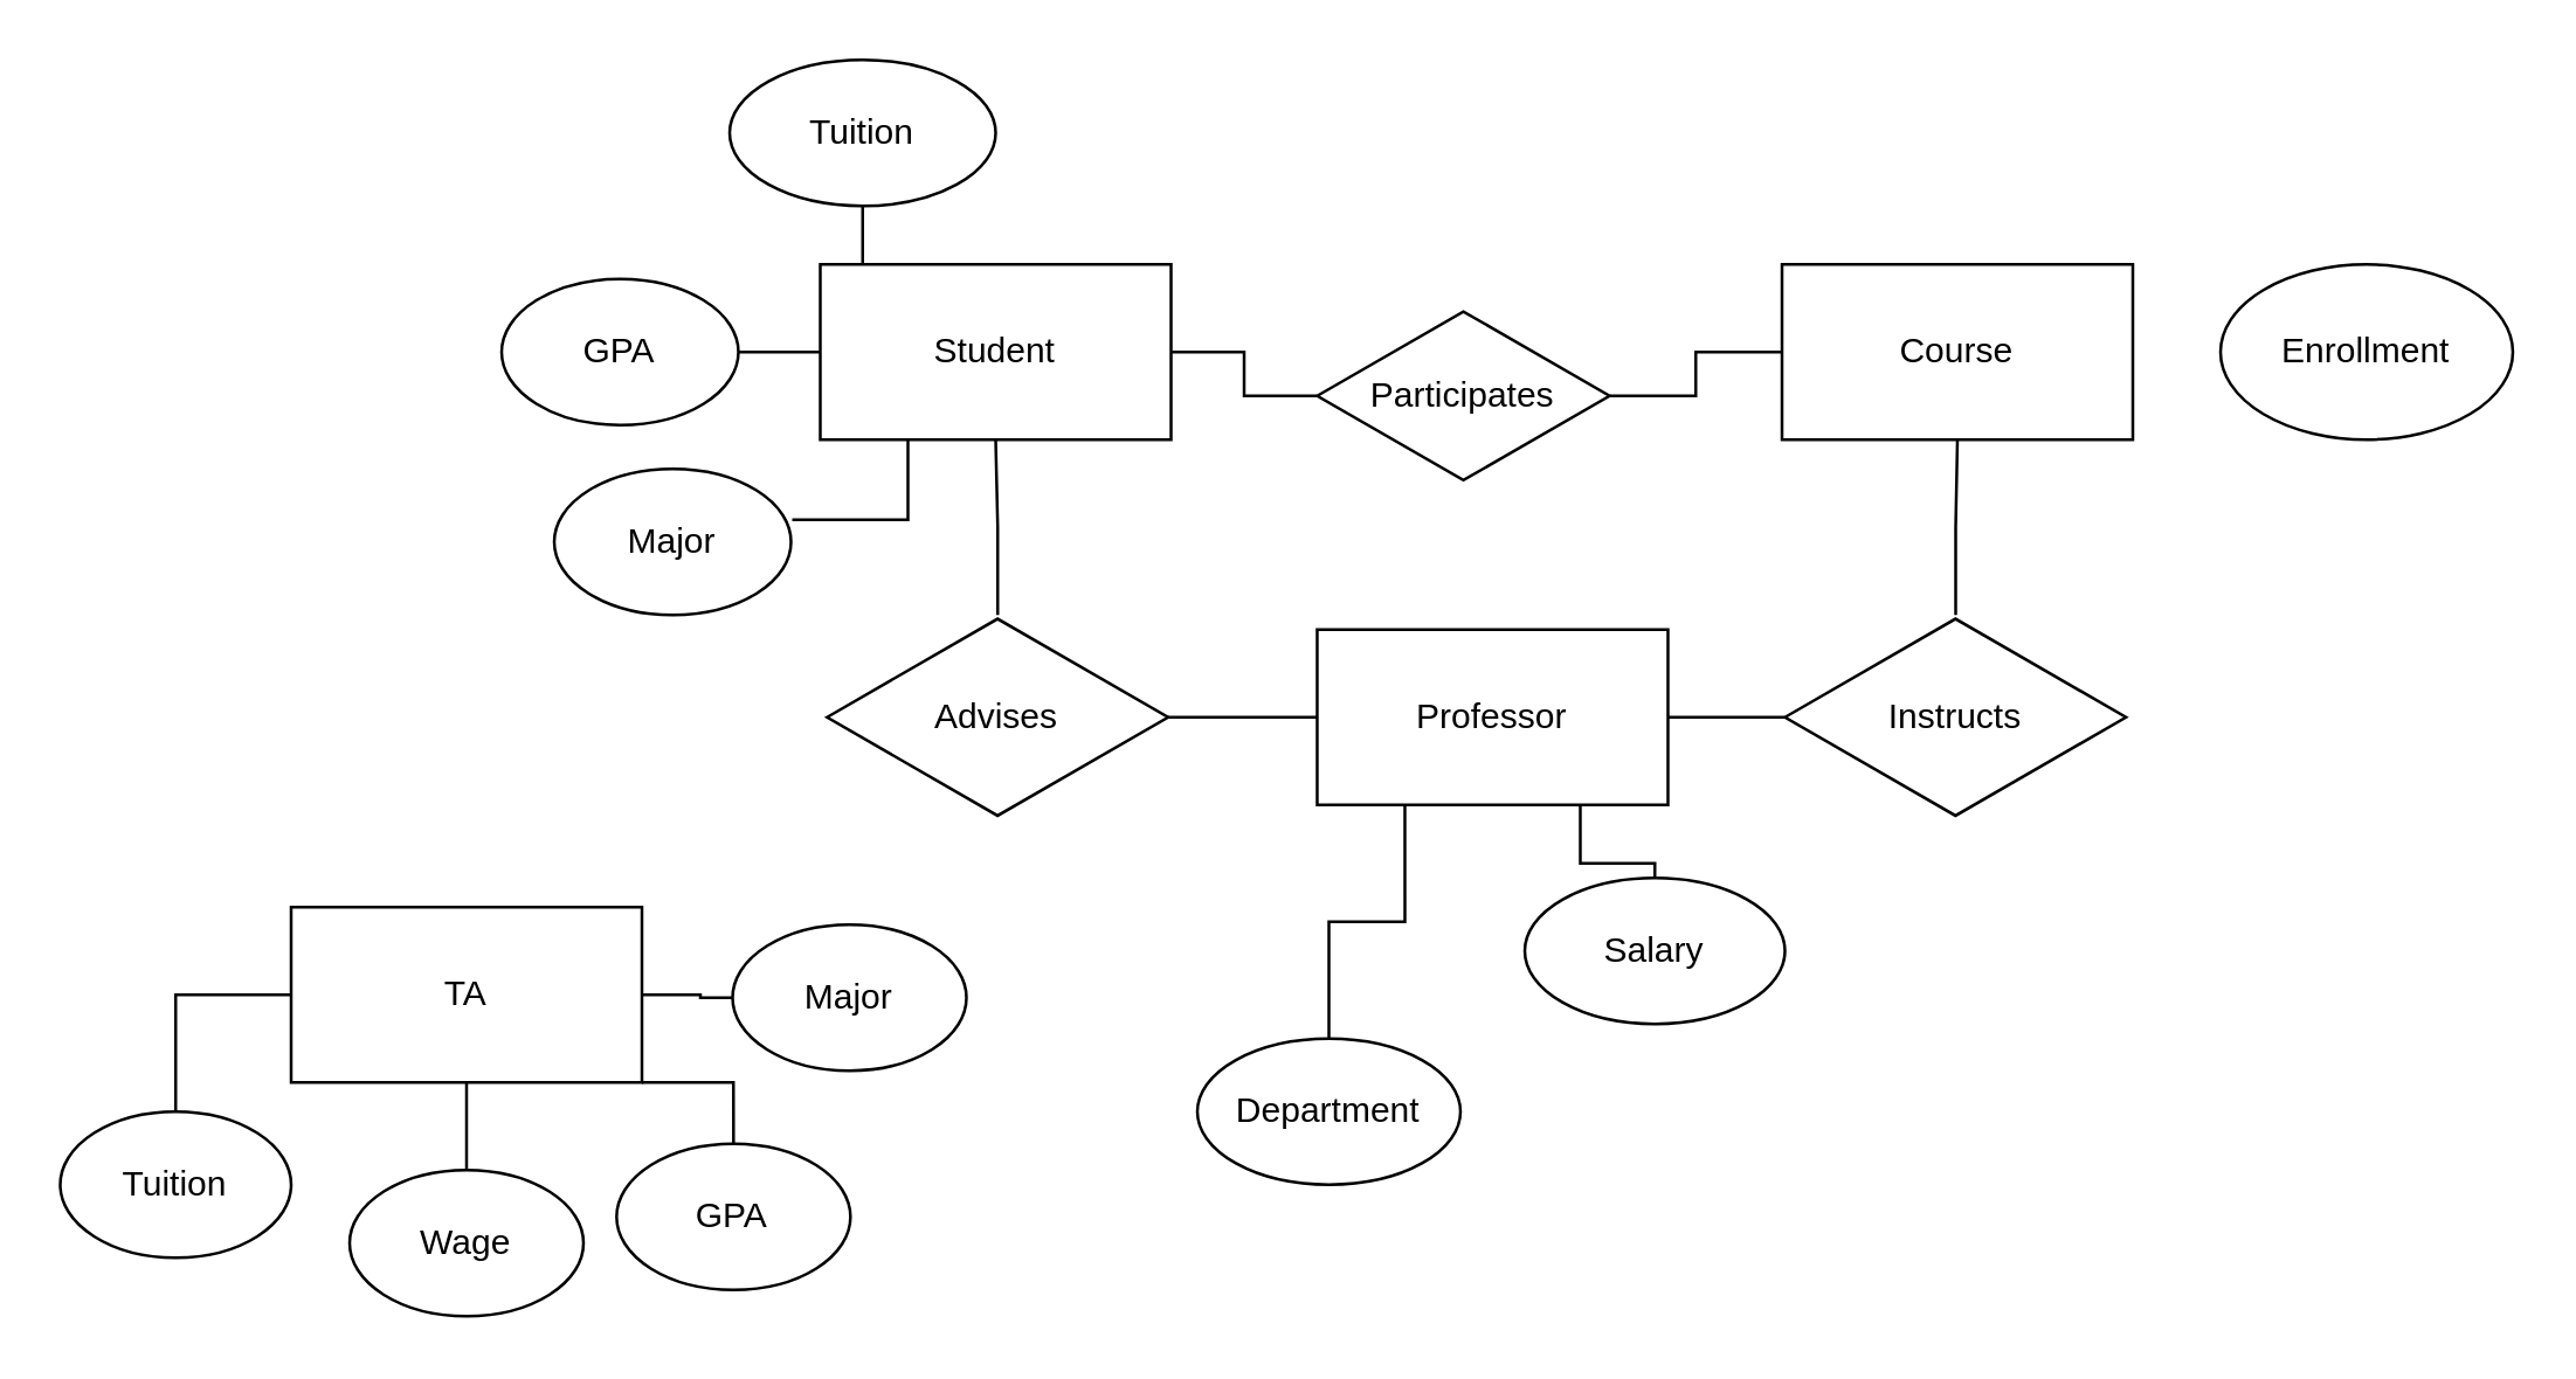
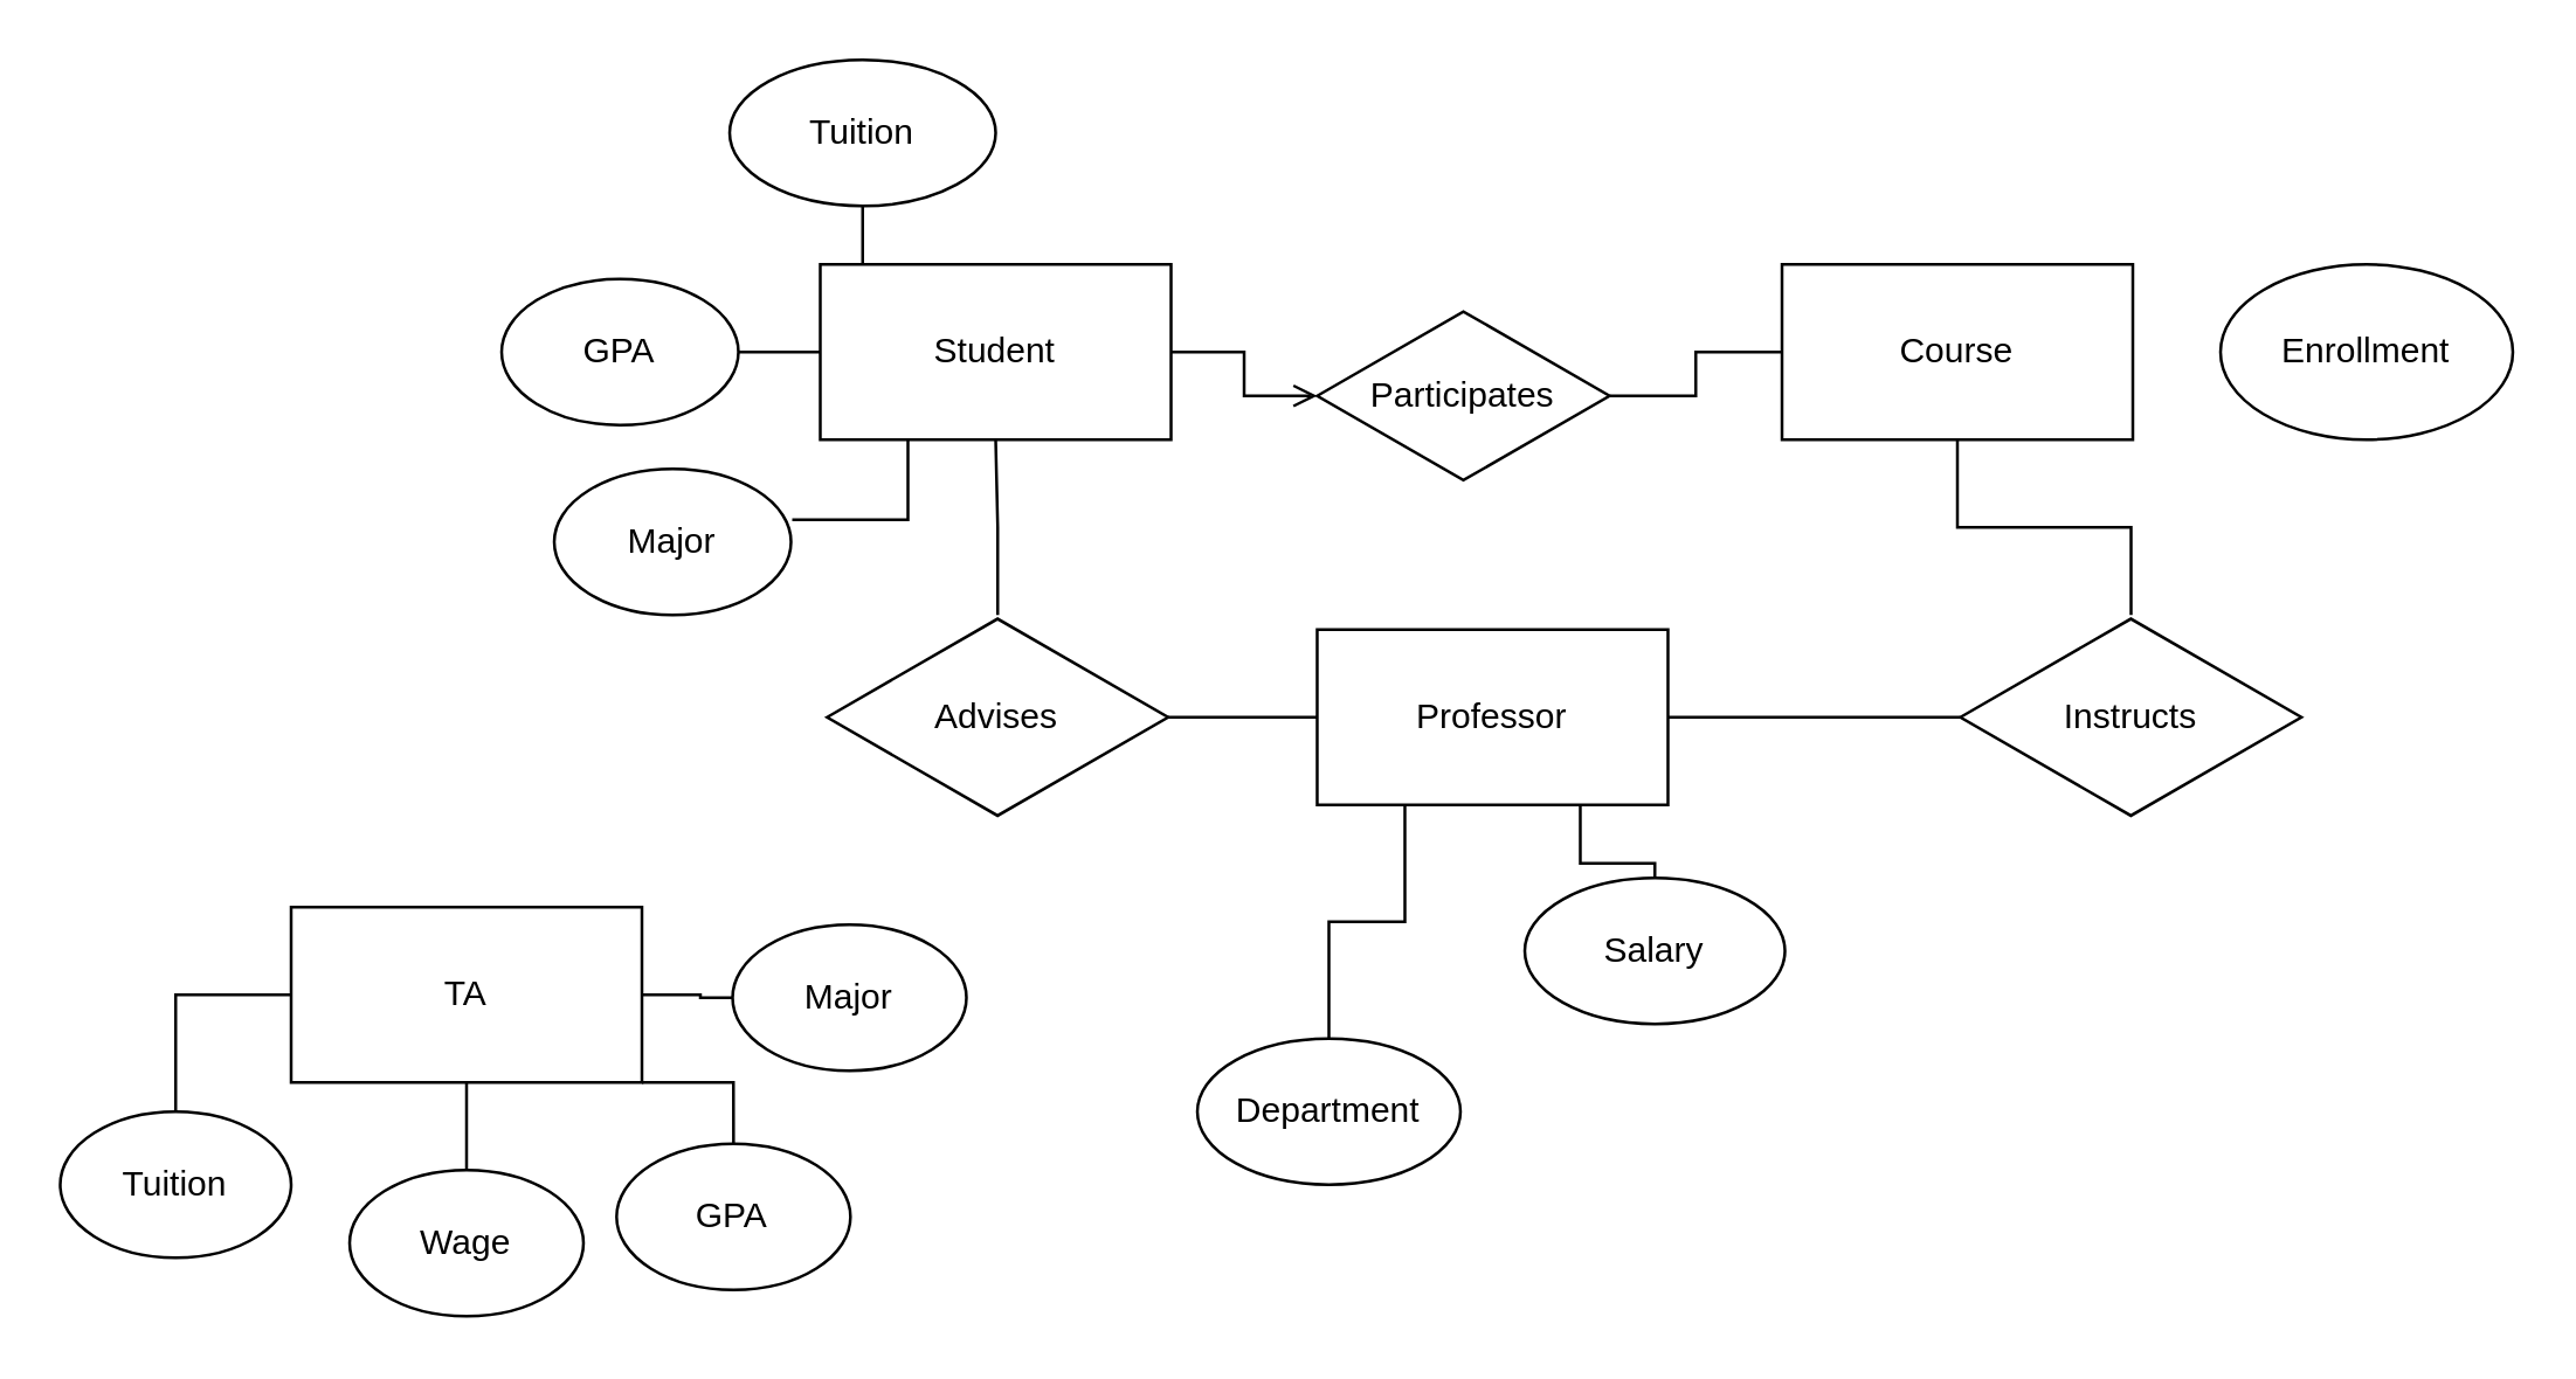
  <mxCell id="0" />
  <mxCell id="1" parent="0" />
- <mxCell id="2" style="edgeStyle=orthogonalEdgeStyle;rounded=0;orthogonalLoop=1;jettySize=auto;html=1;exitX=1;exitY=0.5;exitDx=0;exitDy=0;endArrow=none;endFill=0;" edge="1" parent="1" source="6" target="16"><mxGeometry relative="1" as="geometry" /></mxCell>
+ <mxCell id="2" style="edgeStyle=orthogonalEdgeStyle;rounded=0;orthogonalLoop=1;jettySize=auto;html=1;exitX=1;exitY=0.5;exitDx=0;exitDy=0;endArrow=open;endFill=0;" edge="1" parent="1" source="6" target="16"><mxGeometry relative="1" as="geometry" /></mxCell>
  <mxCell id="3" style="edgeStyle=orthogonalEdgeStyle;rounded=0;orthogonalLoop=1;jettySize=auto;html=1;exitX=0.25;exitY=0;exitDx=0;exitDy=0;entryX=0.5;entryY=1;entryDx=0;entryDy=0;endArrow=none;endFill=0;" edge="1" parent="1" source="6" target="12"><mxGeometry relative="1" as="geometry" /></mxCell>
  <mxCell id="4" style="edgeStyle=orthogonalEdgeStyle;rounded=0;orthogonalLoop=1;jettySize=auto;html=1;exitX=0;exitY=0.5;exitDx=0;exitDy=0;endArrow=none;endFill=0;" edge="1" parent="1" source="6" target="13"><mxGeometry relative="1" as="geometry" /></mxCell>
  <mxCell id="5" style="edgeStyle=orthogonalEdgeStyle;rounded=0;orthogonalLoop=1;jettySize=auto;html=1;exitX=0.25;exitY=1;exitDx=0;exitDy=0;entryX=1.005;entryY=0.348;entryDx=0;entryDy=0;entryPerimeter=0;endArrow=none;endFill=0;" edge="1" parent="1" source="6" target="14"><mxGeometry relative="1" as="geometry" /></mxCell>
  <mxCell id="6" value="Student" style="rounded=0;whiteSpace=wrap;html=1;" vertex="1" parent="1"><mxGeometry x="280" y="90" width="120" height="60" as="geometry" /></mxCell>
  <mxCell id="7" value="Course" style="rounded=0;whiteSpace=wrap;html=1;" vertex="1" parent="1"><mxGeometry x="609" y="90" width="120" height="60" as="geometry" /></mxCell>
  <mxCell id="8" style="edgeStyle=orthogonalEdgeStyle;rounded=0;orthogonalLoop=1;jettySize=auto;html=1;endArrow=none;endFill=0;" edge="1" parent="1" source="11" target="18"><mxGeometry relative="1" as="geometry" /></mxCell>
  <mxCell id="9" style="edgeStyle=orthogonalEdgeStyle;rounded=0;orthogonalLoop=1;jettySize=auto;html=1;exitX=0.25;exitY=1;exitDx=0;exitDy=0;endArrow=none;endFill=0;" edge="1" parent="1" source="11" target="32"><mxGeometry relative="1" as="geometry" /></mxCell>
  <mxCell id="10" style="edgeStyle=orthogonalEdgeStyle;rounded=0;orthogonalLoop=1;jettySize=auto;html=1;exitX=0.75;exitY=1;exitDx=0;exitDy=0;endArrow=none;endFill=0;" edge="1" parent="1" source="11" target="33"><mxGeometry relative="1" as="geometry" /></mxCell>
  <mxCell id="11" value="Professor" style="rounded=0;whiteSpace=wrap;html=1;" vertex="1" parent="1"><mxGeometry x="449.99" y="215" width="120" height="60" as="geometry" /></mxCell>
  <mxCell id="12" value="Tuition" style="ellipse;whiteSpace=wrap;html=1;" vertex="1" parent="1"><mxGeometry x="249" y="20" width="91" height="50" as="geometry" /></mxCell>
  <mxCell id="13" value="GPA" style="ellipse;whiteSpace=wrap;html=1;" vertex="1" parent="1"><mxGeometry x="171" y="95" width="81" height="50" as="geometry" /></mxCell>
  <mxCell id="14" value="Major" style="ellipse;whiteSpace=wrap;html=1;" vertex="1" parent="1"><mxGeometry x="189" y="160" width="81" height="50" as="geometry" /></mxCell>
  <mxCell id="15" style="edgeStyle=orthogonalEdgeStyle;rounded=0;orthogonalLoop=1;jettySize=auto;html=1;entryX=0;entryY=0.5;entryDx=0;entryDy=0;endArrow=none;endFill=0;" edge="1" parent="1" source="16" target="7"><mxGeometry relative="1" as="geometry" /></mxCell>
  <mxCell id="16" value="Participates" style="html=1;whiteSpace=wrap;aspect=fixed;shape=isoRectangle;" vertex="1" parent="1"><mxGeometry x="449.99" y="90" width="100.01" height="90" as="geometry" /></mxCell>
  <mxCell id="17" style="edgeStyle=orthogonalEdgeStyle;rounded=0;orthogonalLoop=1;jettySize=auto;html=1;entryX=0.5;entryY=1;entryDx=0;entryDy=0;endArrow=none;endFill=0;" edge="1" parent="1" source="18" target="7"><mxGeometry relative="1" as="geometry" /></mxCell>
- <mxCell id="18" value="Instructs" style="html=1;whiteSpace=wrap;aspect=fixed;shape=isoRectangle;" vertex="1" parent="1"><mxGeometry x="610" y="210" width="116.67" height="70" as="geometry" /></mxCell>
+ <mxCell id="18" value="Instructs" style="html=1;whiteSpace=wrap;aspect=fixed;shape=isoRectangle;" vertex="1" parent="1"><mxGeometry x="670" y="210" width="116.67" height="70" as="geometry" /></mxCell>
  <mxCell id="19" style="edgeStyle=orthogonalEdgeStyle;rounded=0;orthogonalLoop=1;jettySize=auto;html=1;endArrow=none;endFill=0;" edge="1" parent="1" source="21" target="11"><mxGeometry relative="1" as="geometry" /></mxCell>
  <mxCell id="20" style="edgeStyle=orthogonalEdgeStyle;rounded=0;orthogonalLoop=1;jettySize=auto;html=1;entryX=0.5;entryY=1;entryDx=0;entryDy=0;endArrow=none;endFill=0;" edge="1" parent="1" source="21" target="6"><mxGeometry relative="1" as="geometry" /></mxCell>
  <mxCell id="21" value="Advises" style="html=1;whiteSpace=wrap;aspect=fixed;shape=isoRectangle;" vertex="1" parent="1"><mxGeometry x="282.33" y="210" width="116.67" height="70" as="geometry" /></mxCell>
  <mxCell id="22" style="edgeStyle=orthogonalEdgeStyle;rounded=0;orthogonalLoop=1;jettySize=auto;html=1;exitX=0;exitY=0.5;exitDx=0;exitDy=0;endArrow=none;endFill=0;" edge="1" parent="1" source="26" target="27"><mxGeometry relative="1" as="geometry" /></mxCell>
  <mxCell id="23" style="edgeStyle=orthogonalEdgeStyle;rounded=0;orthogonalLoop=1;jettySize=auto;html=1;exitX=0.5;exitY=1;exitDx=0;exitDy=0;endArrow=none;endFill=0;" edge="1" parent="1" source="26" target="30"><mxGeometry relative="1" as="geometry" /></mxCell>
  <mxCell id="24" style="edgeStyle=orthogonalEdgeStyle;rounded=0;orthogonalLoop=1;jettySize=auto;html=1;exitX=1;exitY=1;exitDx=0;exitDy=0;entryX=0.5;entryY=0;entryDx=0;entryDy=0;endArrow=none;endFill=0;" edge="1" parent="1" source="26" target="28"><mxGeometry relative="1" as="geometry" /></mxCell>
  <mxCell id="25" style="edgeStyle=orthogonalEdgeStyle;rounded=0;orthogonalLoop=1;jettySize=auto;html=1;exitX=1;exitY=0.5;exitDx=0;exitDy=0;endArrow=none;endFill=0;" edge="1" parent="1" source="26" target="29"><mxGeometry relative="1" as="geometry" /></mxCell>
  <mxCell id="26" value="TA" style="rounded=0;whiteSpace=wrap;html=1;" vertex="1" parent="1"><mxGeometry x="99" y="310" width="120" height="60" as="geometry" /></mxCell>
  <mxCell id="27" value="Tuition" style="ellipse;whiteSpace=wrap;html=1;" vertex="1" parent="1"><mxGeometry x="20" y="380" width="79" height="50" as="geometry" /></mxCell>
  <mxCell id="28" value="GPA" style="ellipse;whiteSpace=wrap;html=1;" vertex="1" parent="1"><mxGeometry x="210.33" y="391" width="80" height="50" as="geometry" /></mxCell>
  <mxCell id="29" value="Major" style="ellipse;whiteSpace=wrap;html=1;" vertex="1" parent="1"><mxGeometry x="250" y="316" width="80" height="50" as="geometry" /></mxCell>
  <mxCell id="30" value="Wage" style="ellipse;whiteSpace=wrap;html=1;" vertex="1" parent="1"><mxGeometry x="119" y="400" width="80" height="50" as="geometry" /></mxCell>
  <mxCell id="31" value="Enrollment" style="ellipse;whiteSpace=wrap;html=1;" vertex="1" parent="1"><mxGeometry x="759" y="90" width="100" height="60" as="geometry" /></mxCell>
  <mxCell id="32" value="Department" style="ellipse;whiteSpace=wrap;html=1;" vertex="1" parent="1"><mxGeometry x="409" y="355" width="90" height="50" as="geometry" /></mxCell>
  <mxCell id="33" value="Salary&lt;br&gt;" style="ellipse;whiteSpace=wrap;html=1;" vertex="1" parent="1"><mxGeometry x="521" y="300" width="89" height="50" as="geometry" /></mxCell>
